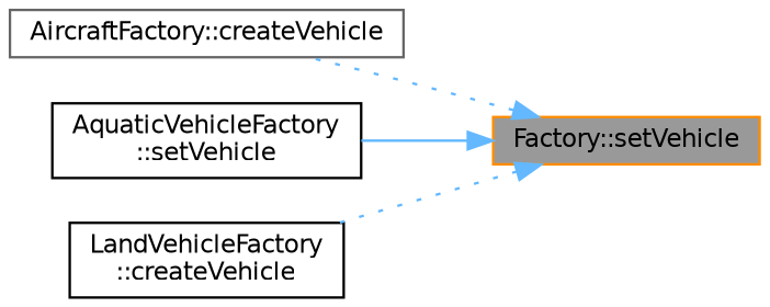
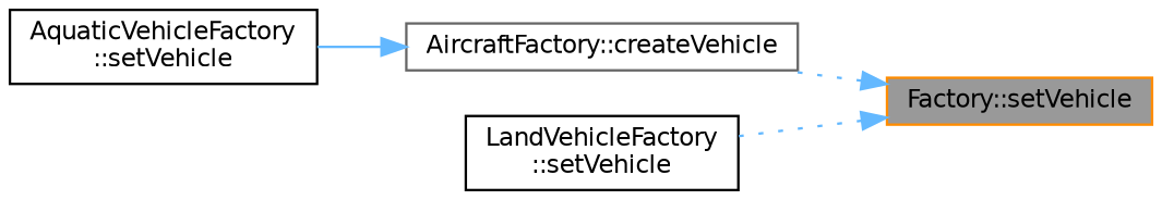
  digraph {
    rankdir=RL
    node [color=black fillcolor=white fontname=Helvetica fontsize=10 shape=box style=filled]
    edge [color=steelblue1 dir=back fontname=Helvetica fontsize=10 labelfontname=Helvetica labelfontsize=10 style=dotted]
    n1 [color=darkorange fillcolor=grey60 fontcolor=black height=0.2 label="Factory::setVehicle" width=0.4]
    n2 [color=gray40 height=0.2 label="AircraftFactory::createVehicle" width=0.4]
    n3 [height=0.2 label="AquaticVehicleFactory\l::setVehicle" width=0.4]
-   n4 [height=0.2 label="LandVehicleFactory\l::createVehicle" width=0.4]
+   n4 [height=0.2 label="LandVehicleFactory\l::setVehicle" width=0.4]
    n1 -> n2
-   n1 -> n3 [style=solid]
+   n2 -> n3 [style=solid]
    n1 -> n4
  }
